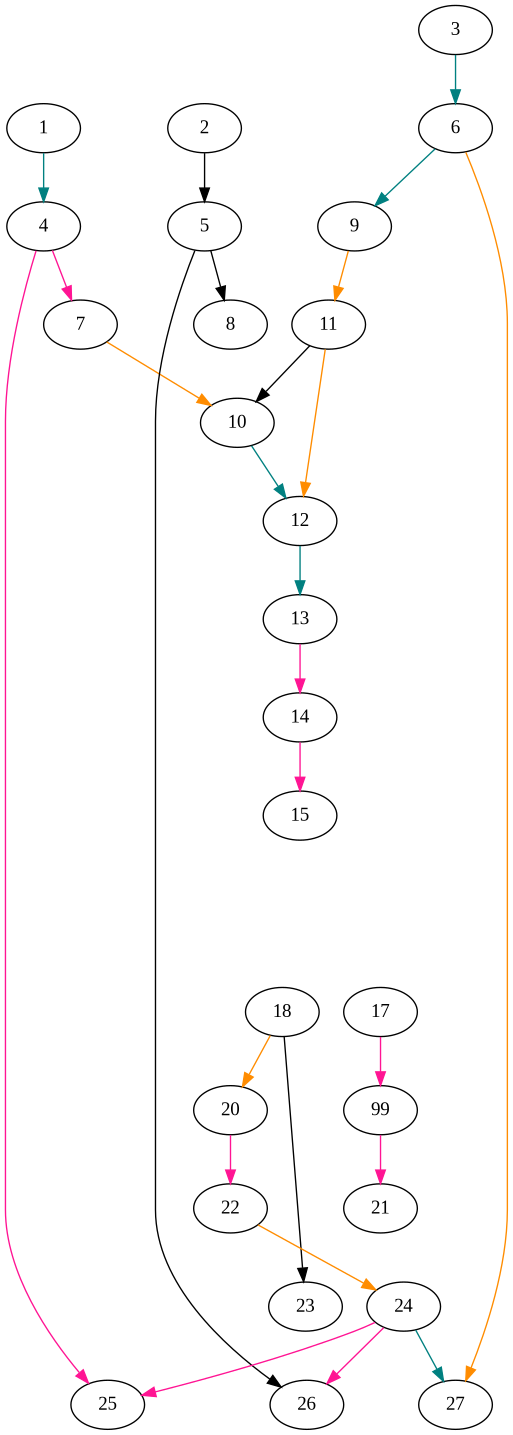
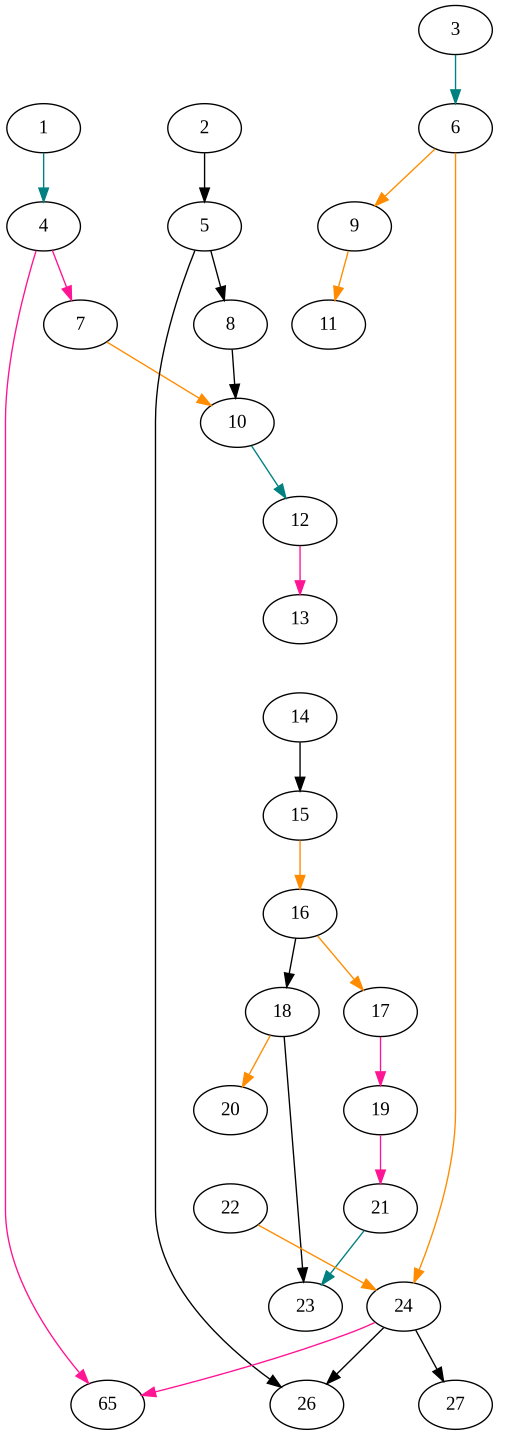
  strict digraph {
    fontname="Liberation Serif"
    node [fontname="Liberation Serif"]
    edge [color=deeppink fontname="Liberation Serif"]
    1
    4
    7
-   25
+   25 [label=65]
    10
    2
    5
    8
    26
    3
    6
    9
    27
    11
    12
    13
    14
    15
    24
+   16
    17
    18
-   19 [label=99]
+   19
    20
    23
    21
    22
    1 -> 4 [color=teal]
    4 -> 7
    4 -> 25
    7 -> 10 [color=darkorange]
    10 -> 12 [color=teal]
    2 -> 5 [color=black]
    5 -> 8 [color=black]
    5 -> 26 [color=black]
-   11 -> 10 [color=black]
+   8 -> 10 [color=black]
    3 -> 6 [color=teal]
-   6 -> 9 [color=teal]
-   6 -> 27 [color=darkorange]
+   6 -> 9 [color=darkorange]
+   6 -> 24 [color=darkorange]
    9 -> 11 [color=darkorange]
-   11 -> 12 [color=darkorange]
-   12 -> 13 [color=teal]
-   13 -> 14
-   14 -> 15
+   12 -> 13
+   14 -> 15 [color=black]
+   15 -> 16 [color=darkorange]
    24 -> 25
-   24 -> 26
-   24 -> 27 [color=teal]
+   24 -> 26 [color=black]
+   24 -> 27 [color=black]
+   16 -> 17 [color=darkorange]
+   16 -> 18 [color=black]
    17 -> 19
    18 -> 20 [color=darkorange]
    18 -> 23 [color=black]
    19 -> 21
-   20 -> 22
+   21 -> 23 [color=teal]
    22 -> 24 [color=darkorange]
  }
